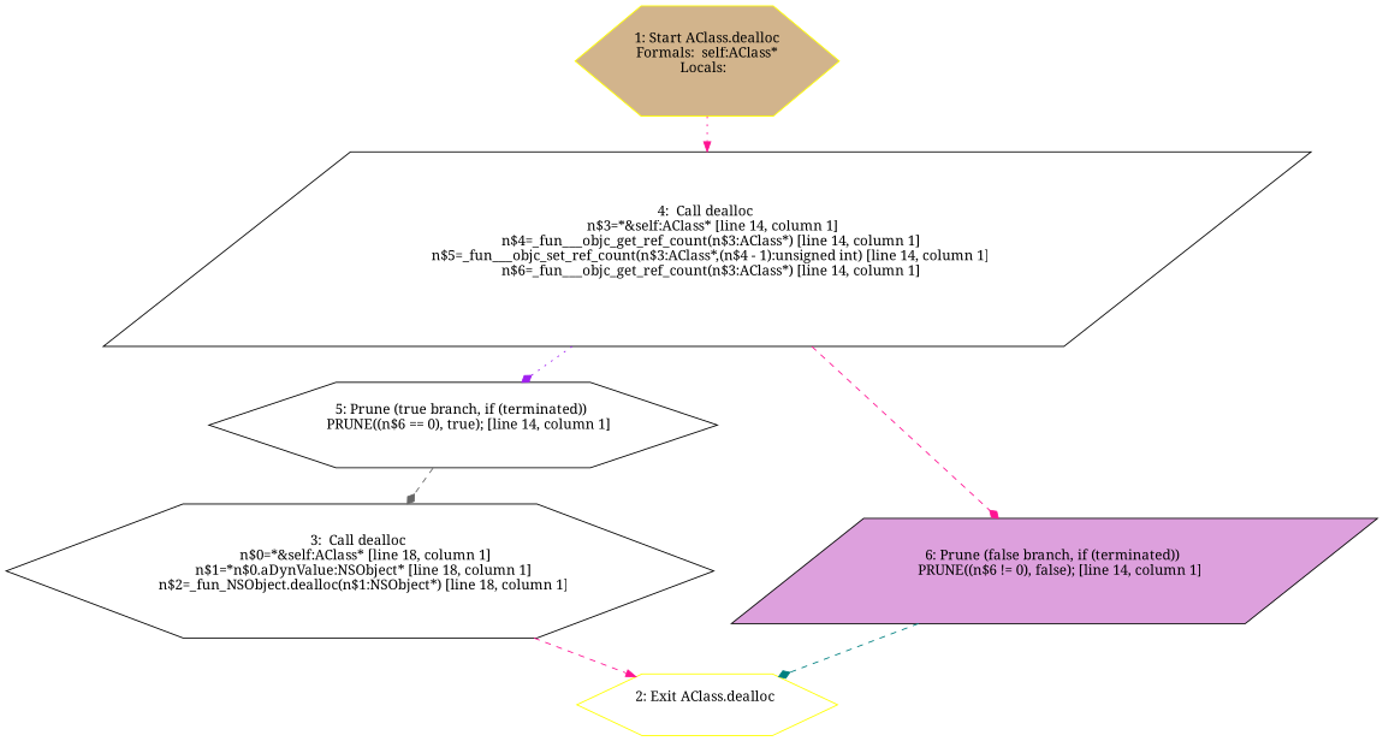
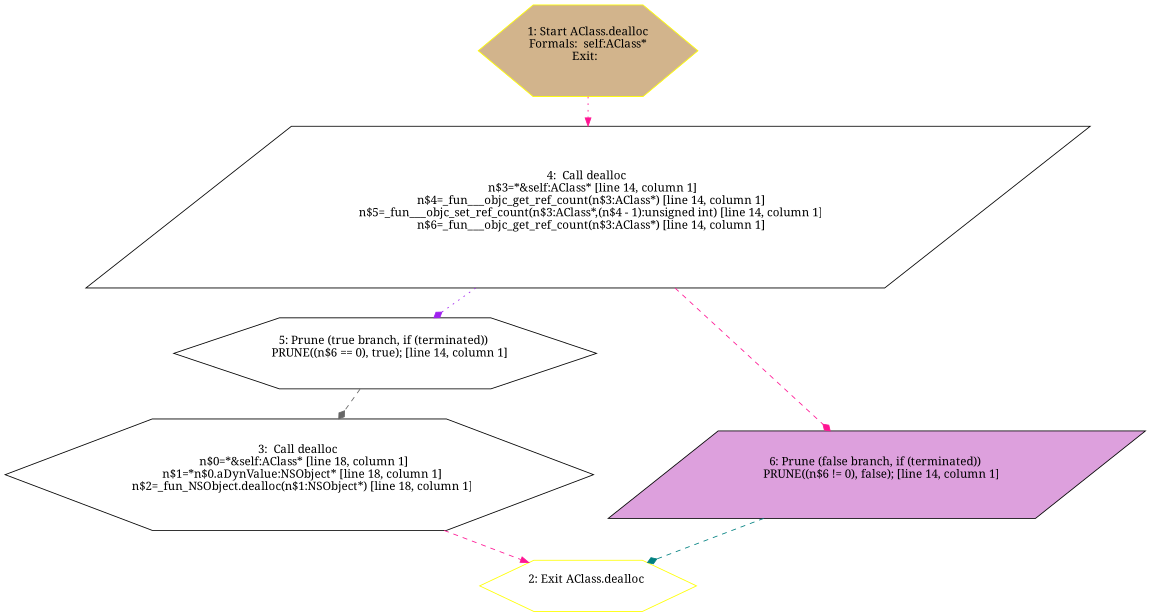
  digraph {
    fontname="Noto Serif"
    node [style=filled fillcolor=white shape=hexagon fontname="Noto Serif"]
    edge [color=deeppink style=dashed arrowhead=diamond fontname="Noto Serif"]
-   n1 [color=yellow label="1: Start AClass.dealloc\nFormals:  self:AClass*\nLocals:  \n  " fillcolor=tan]
+   n1 [color=yellow label="1: Start AClass.dealloc\nFormals:  self:AClass*\nExit:  \n  " fillcolor=tan]
    n2 [label="4:  Call dealloc \n   n$3=*&self:AClass* [line 14, column 1]\n  n$4=_fun___objc_get_ref_count(n$3:AClass*) [line 14, column 1]\n  n$5=_fun___objc_set_ref_count(n$3:AClass*,(n$4 - 1):unsigned int) [line 14, column 1]\n  n$6=_fun___objc_get_ref_count(n$3:AClass*) [line 14, column 1]\n " shape=parallelogram]
    n3 [label="5: Prune (true branch, if (terminated)) \n   PRUNE((n$6 == 0), true); [line 14, column 1]\n "]
    n4 [label="6: Prune (false branch, if (terminated)) \n   PRUNE((n$6 != 0), false); [line 14, column 1]\n " shape=parallelogram fillcolor=plum]
    n5 [color=yellow label="2: Exit AClass.dealloc \n  "]
    n6 [label="3:  Call dealloc \n   n$0=*&self:AClass* [line 18, column 1]\n  n$1=*n$0.aDynValue:NSObject* [line 18, column 1]\n  n$2=_fun_NSObject.dealloc(n$1:NSObject*) [line 18, column 1]\n "]
    n1 -> n2 [style=dotted arrowhead=normal]
    n2 -> n3 [color=purple style=dotted]
    n2 -> n4
    n3 -> n6 [color=gray40]
    n4 -> n5 [color=teal]
    n6 -> n5 [arrowhead=normal]
  }
